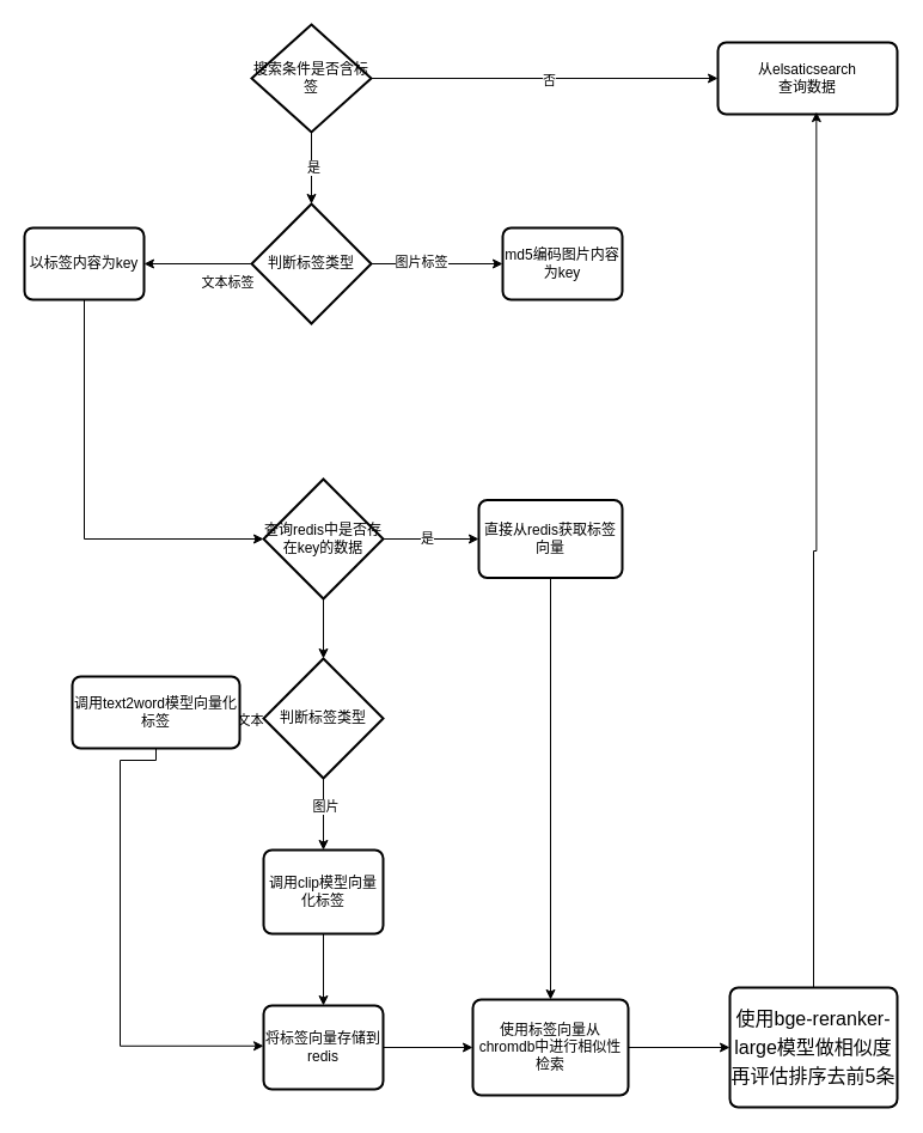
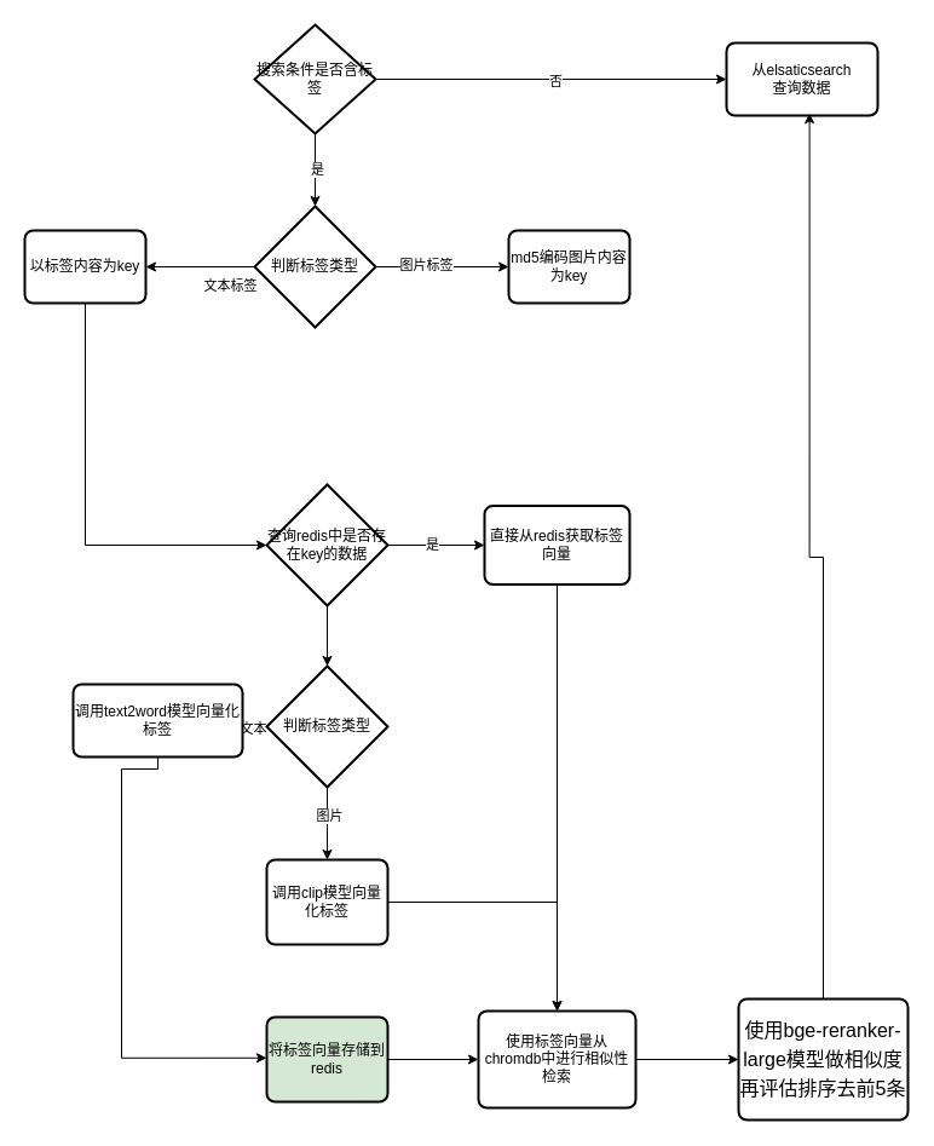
  <mxCell id="0" />
  <mxCell id="1" parent="0" />
  <mxCell id="2" value="" style="edgeStyle=orthogonalEdgeStyle;rounded=0;orthogonalLoop=1;jettySize=auto;html=1;" edge="1" parent="1" source="6" target="7"><mxGeometry relative="1" as="geometry" /></mxCell>
  <mxCell id="3" value="否" style="edgeLabel;html=1;align=center;verticalAlign=middle;resizable=0;points=[];" vertex="1" connectable="0" parent="2"><mxGeometry x="0.019" y="-1" relative="1" as="geometry"><mxPoint as="offset" /></mxGeometry></mxCell>
  <mxCell id="4" value="" style="edgeStyle=orthogonalEdgeStyle;rounded=0;orthogonalLoop=1;jettySize=auto;html=1;entryX=0.5;entryY=0;entryDx=0;entryDy=0;entryPerimeter=0;" edge="1" parent="1" source="6" target="12"><mxGeometry relative="1" as="geometry"><mxPoint x="260" y="160" as="targetPoint" /></mxGeometry></mxCell>
  <mxCell id="5" value="是" style="edgeLabel;html=1;align=center;verticalAlign=middle;resizable=0;points=[];" vertex="1" connectable="0" parent="4"><mxGeometry x="-0.027" y="1" relative="1" as="geometry"><mxPoint as="offset" /></mxGeometry></mxCell>
  <mxCell id="6" value="搜索条件是否含标签" style="strokeWidth=2;html=1;shape=mxgraph.flowchart.decision;whiteSpace=wrap;" vertex="1" parent="1"><mxGeometry x="210" y="20" width="100" height="90" as="geometry" /></mxCell>
- <mxCell id="7" value="从elsaticsearch&lt;div&gt;查询数据&lt;/div&gt;" style="rounded=1;whiteSpace=wrap;html=1;absoluteArcSize=1;arcSize=14;strokeWidth=2;" vertex="1" parent="1"><mxGeometry x="600" y="35" width="150" height="60" as="geometry" /></mxCell>
+ <mxCell id="7" value="从elsaticsearch&lt;div&gt;查询数据&lt;/div&gt;" style="rounded=1;whiteSpace=wrap;html=1;absoluteArcSize=1;arcSize=14;strokeWidth=2;" vertex="1" parent="1"><mxGeometry x="600" y="35" width="125" height="60" as="geometry" /></mxCell>
  <mxCell id="8" value="" style="edgeStyle=orthogonalEdgeStyle;rounded=0;orthogonalLoop=1;jettySize=auto;html=1;" edge="1" parent="1" source="12" target="13"><mxGeometry relative="1" as="geometry" /></mxCell>
  <mxCell id="9" value="图片标签" style="edgeLabel;html=1;align=center;verticalAlign=middle;resizable=0;points=[];" vertex="1" connectable="0" parent="8"><mxGeometry x="-0.262" y="2" relative="1" as="geometry"><mxPoint as="offset" /></mxGeometry></mxCell>
  <mxCell id="10" value="" style="edgeStyle=orthogonalEdgeStyle;rounded=0;orthogonalLoop=1;jettySize=auto;html=1;" edge="1" parent="1" source="12" target="15"><mxGeometry relative="1" as="geometry" /></mxCell>
  <mxCell id="11" value="文本标签" style="edgeLabel;html=1;align=center;verticalAlign=middle;resizable=0;points=[];" vertex="1" connectable="0" parent="10"><mxGeometry x="-0.627" y="4" relative="1" as="geometry"><mxPoint x="-4" y="11" as="offset" /></mxGeometry></mxCell>
  <mxCell id="12" value="判断标签类型" style="strokeWidth=2;html=1;shape=mxgraph.flowchart.decision;whiteSpace=wrap;" vertex="1" parent="1"><mxGeometry x="210" y="170" width="100" height="100" as="geometry" /></mxCell>
  <mxCell id="13" value="md5编码图片内容为key" style="rounded=1;whiteSpace=wrap;html=1;absoluteArcSize=1;arcSize=14;strokeWidth=2;" vertex="1" parent="1"><mxGeometry x="420" y="190" width="100" height="60" as="geometry" /></mxCell>
  <mxCell id="14" value="" style="edgeStyle=orthogonalEdgeStyle;rounded=0;orthogonalLoop=1;jettySize=auto;html=1;" edge="1" parent="1" source="15" target="19"><mxGeometry relative="1" as="geometry"><Array as="points"><mxPoint x="70" y="450" /></Array></mxGeometry></mxCell>
  <mxCell id="15" value="以标签内容为key" style="rounded=1;whiteSpace=wrap;html=1;absoluteArcSize=1;arcSize=14;strokeWidth=2;" vertex="1" parent="1"><mxGeometry x="20" y="190" width="100" height="60" as="geometry" /></mxCell>
  <mxCell id="16" value="" style="edgeStyle=orthogonalEdgeStyle;rounded=0;orthogonalLoop=1;jettySize=auto;html=1;" edge="1" parent="1" source="19" target="21"><mxGeometry relative="1" as="geometry" /></mxCell>
  <mxCell id="17" value="是" style="edgeLabel;html=1;align=center;verticalAlign=middle;resizable=0;points=[];" vertex="1" connectable="0" parent="16"><mxGeometry x="-0.108" y="1" relative="1" as="geometry"><mxPoint as="offset" /></mxGeometry></mxCell>
  <mxCell id="18" value="" style="edgeStyle=orthogonalEdgeStyle;rounded=0;orthogonalLoop=1;jettySize=auto;html=1;" edge="1" parent="1" source="19" target="26"><mxGeometry relative="1" as="geometry" /></mxCell>
  <mxCell id="19" value="查询redis中是否存在key的数据" style="strokeWidth=2;html=1;shape=mxgraph.flowchart.decision;whiteSpace=wrap;" vertex="1" parent="1"><mxGeometry x="220" y="400" width="100" height="100" as="geometry" /></mxCell>
  <mxCell id="20" style="edgeStyle=orthogonalEdgeStyle;rounded=0;orthogonalLoop=1;jettySize=auto;html=1;entryX=0.5;entryY=0;entryDx=0;entryDy=0;" edge="1" parent="1" source="21" target="34"><mxGeometry relative="1" as="geometry" /></mxCell>
  <mxCell id="21" value="直接从redis获取标签向量" style="rounded=1;whiteSpace=wrap;html=1;absoluteArcSize=1;arcSize=14;strokeWidth=2;" vertex="1" parent="1"><mxGeometry x="400" y="417.5" width="120" height="65" as="geometry" /></mxCell>
  <mxCell id="22" value="" style="edgeStyle=orthogonalEdgeStyle;rounded=0;orthogonalLoop=1;jettySize=auto;html=1;" edge="1" parent="1" source="26" target="28"><mxGeometry relative="1" as="geometry" /></mxCell>
  <mxCell id="23" value="文本" style="edgeLabel;html=1;align=center;verticalAlign=middle;resizable=0;points=[];" vertex="1" connectable="0" parent="22"><mxGeometry x="-0.022" y="1" relative="1" as="geometry"><mxPoint as="offset" /></mxGeometry></mxCell>
  <mxCell id="24" value="" style="edgeStyle=orthogonalEdgeStyle;rounded=0;orthogonalLoop=1;jettySize=auto;html=1;" edge="1" parent="1" source="26" target="30"><mxGeometry relative="1" as="geometry" /></mxCell>
  <mxCell id="25" value="图片" style="edgeLabel;html=1;align=center;verticalAlign=middle;resizable=0;points=[];" vertex="1" connectable="0" parent="24"><mxGeometry x="-0.222" y="1" relative="1" as="geometry"><mxPoint as="offset" /></mxGeometry></mxCell>
  <mxCell id="26" value="判断标签类型" style="strokeWidth=2;html=1;shape=mxgraph.flowchart.decision;whiteSpace=wrap;" vertex="1" parent="1"><mxGeometry x="220" y="550" width="100" height="100" as="geometry" /></mxCell>
  <mxCell id="27" style="edgeStyle=orthogonalEdgeStyle;rounded=0;orthogonalLoop=1;jettySize=auto;html=1;entryX=0;entryY=0.75;entryDx=0;entryDy=0;exitX=0.5;exitY=1;exitDx=0;exitDy=0;" edge="1" parent="1" source="28"><mxGeometry relative="1" as="geometry"><mxPoint x="100" y="616.25" as="sourcePoint" /><mxPoint x="220" y="873.75" as="targetPoint" /><Array as="points"><mxPoint x="100" y="635" /><mxPoint x="100" y="874" /></Array></mxGeometry></mxCell>
  <mxCell id="28" value="调用text2word模型向量化标签" style="rounded=1;whiteSpace=wrap;html=1;absoluteArcSize=1;arcSize=14;strokeWidth=2;" vertex="1" parent="1"><mxGeometry x="60" y="565" width="140" height="60" as="geometry" /></mxCell>
- <mxCell id="29" value="" style="edgeStyle=orthogonalEdgeStyle;rounded=0;orthogonalLoop=1;jettySize=auto;html=1;" edge="1" parent="1" source="30" target="32"><mxGeometry relative="1" as="geometry" /></mxCell>
+ <mxCell id="29" value="" style="edgeStyle=orthogonalEdgeStyle;rounded=0;orthogonalLoop=1;jettySize=auto;html=1;" edge="1" parent="1" source="30" target="34"><mxGeometry relative="1" as="geometry" /></mxCell>
  <mxCell id="30" value="调用clip模型向量化标签" style="rounded=1;whiteSpace=wrap;html=1;absoluteArcSize=1;arcSize=14;strokeWidth=2;" vertex="1" parent="1"><mxGeometry x="220" y="710" width="100" height="70" as="geometry" /></mxCell>
  <mxCell id="31" value="" style="edgeStyle=orthogonalEdgeStyle;rounded=0;orthogonalLoop=1;jettySize=auto;html=1;" edge="1" parent="1" source="32" target="34"><mxGeometry relative="1" as="geometry" /></mxCell>
- <mxCell id="32" value="将标签向量存储到redis" style="rounded=1;whiteSpace=wrap;html=1;absoluteArcSize=1;arcSize=14;strokeWidth=2;" vertex="1" parent="1"><mxGeometry x="220" y="840" width="100" height="70" as="geometry" /></mxCell>
+ <mxCell id="32" value="将标签向量存储到redis" style="rounded=1;whiteSpace=wrap;html=1;absoluteArcSize=1;arcSize=14;strokeWidth=2;fillColor=#d5e8d4;" vertex="1" parent="1"><mxGeometry x="220" y="840" width="100" height="70" as="geometry" /></mxCell>
  <mxCell id="33" value="" style="edgeStyle=orthogonalEdgeStyle;rounded=0;orthogonalLoop=1;jettySize=auto;html=1;" edge="1" parent="1" source="34" target="35"><mxGeometry relative="1" as="geometry" /></mxCell>
  <mxCell id="34" value="使用标签向量从chromdb中进行相似性检索" style="rounded=1;whiteSpace=wrap;html=1;absoluteArcSize=1;arcSize=14;strokeWidth=2;" vertex="1" parent="1"><mxGeometry x="395" y="835" width="130" height="80" as="geometry" /></mxCell>
  <mxCell id="35" value="&lt;span style=&quot;font-size: 12pt; line-height: 150%;&quot; lang=&quot;EN-US&quot;&gt;使用bge-reranker-large模型做相似度再评估排序去前5条&lt;/span&gt;" style="rounded=1;whiteSpace=wrap;html=1;absoluteArcSize=1;arcSize=14;strokeWidth=2;" vertex="1" parent="1"><mxGeometry x="610" y="825" width="140" height="100" as="geometry" /></mxCell>
  <mxCell id="36" style="edgeStyle=orthogonalEdgeStyle;rounded=0;orthogonalLoop=1;jettySize=auto;html=1;entryX=0.549;entryY=0.968;entryDx=0;entryDy=0;entryPerimeter=0;" edge="1" parent="1" source="35" target="7"><mxGeometry relative="1" as="geometry" /></mxCell>
